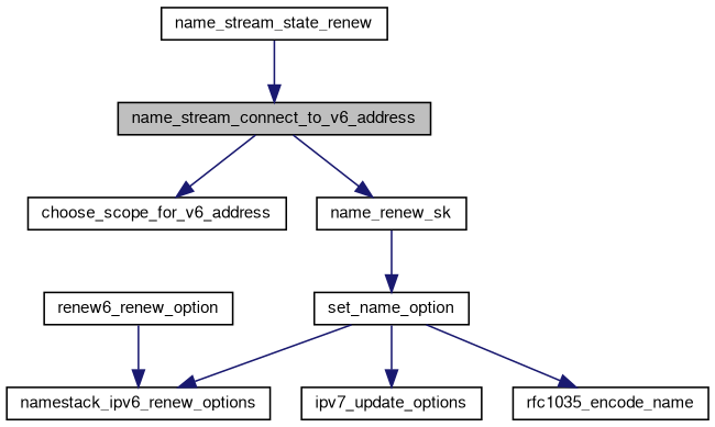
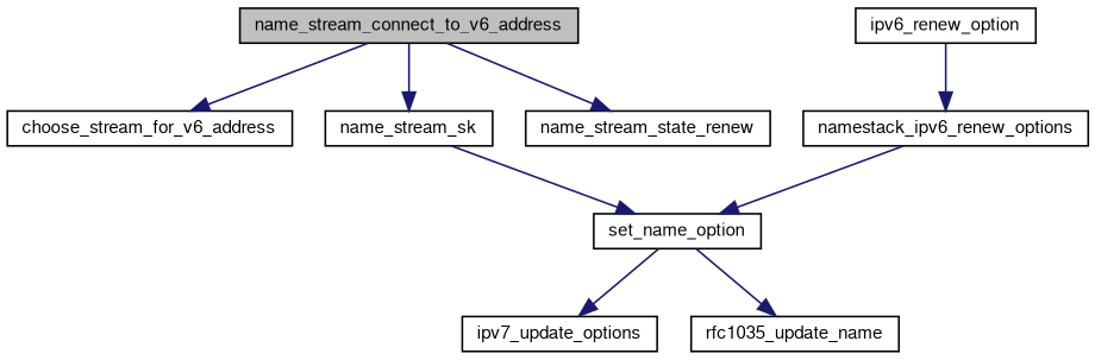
  digraph {
    rankdir=TB
    node [color=black fillcolor=white fontname=FreeSans fontsize=10 shape=record style=filled]
    edge [color=midnightblue fontname=FreeSans fontsize=10 labelfontname=FreeSans labelfontsize=10 style=solid]
    n1 [fillcolor=grey75 fontcolor=black height=0.2 label=name_stream_connect_to_v6_address width=0.4]
-   n2 [height=0.2 label=choose_scope_for_v6_address width=0.4]
-   n3 [height=0.2 label=name_renew_sk width=0.4]
+   n2 [height=0.2 label=choose_stream_for_v6_address width=0.4]
+   n3 [height=0.2 label=name_stream_sk width=0.4]
    n4 [height=0.2 label=name_stream_state_renew width=0.4]
    n5 [height=0.2 label=set_name_option width=0.4]
    n6 [height=0.2 label=ipv7_update_options width=0.4]
    n7 [height=0.2 label=namestack_ipv6_renew_options width=0.4]
-   n8 [height=0.2 label=rfc1035_encode_name width=0.4]
-   n9 [height=0.2 label=renew6_renew_option width=0.4]
+   n8 [height=0.2 label=rfc1035_update_name width=0.4]
+   n9 [height=0.2 label=ipv6_renew_option width=0.4]
    n1 -> n2
    n1 -> n3
-   n4 -> n1
+   n1 -> n4
    n3 -> n5
    n5 -> n6
-   n5 -> n7
+   n7 -> n5
    n5 -> n8
    n9 -> n7
  }
